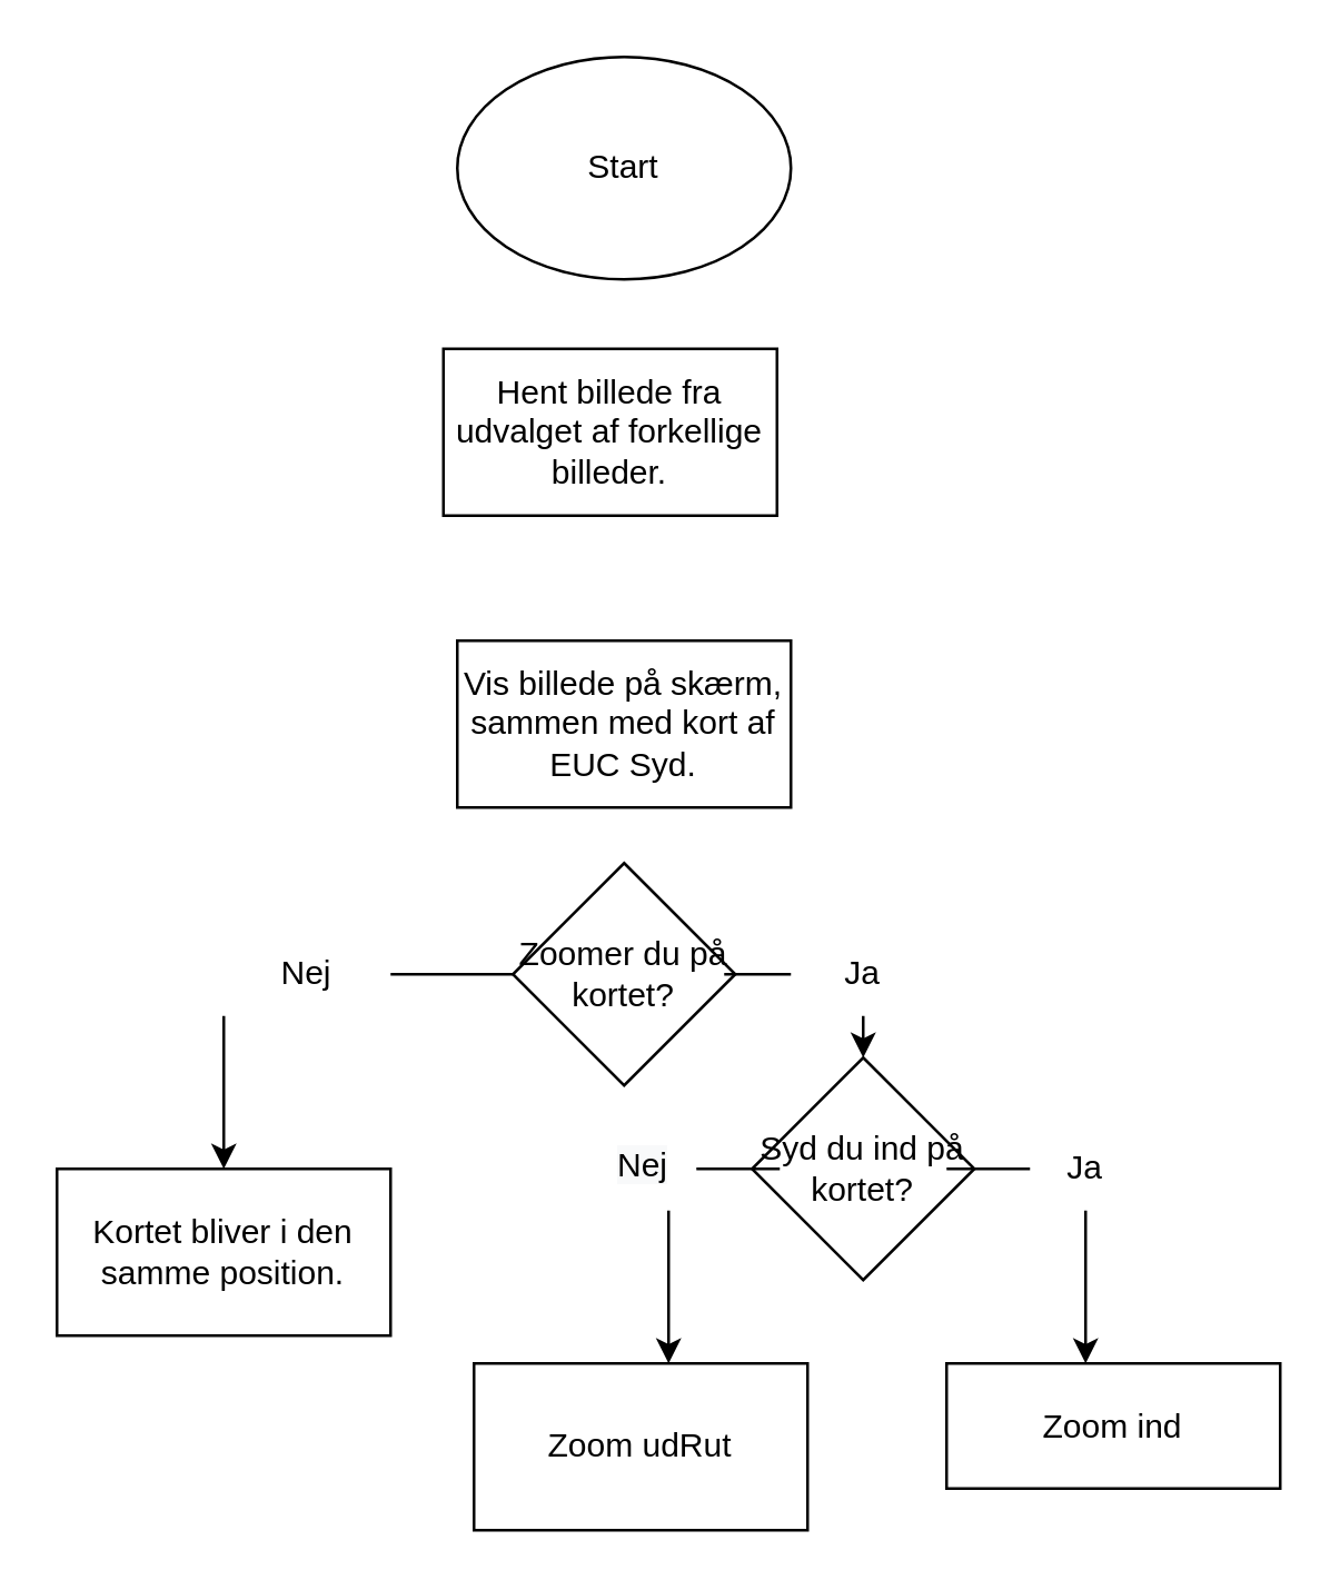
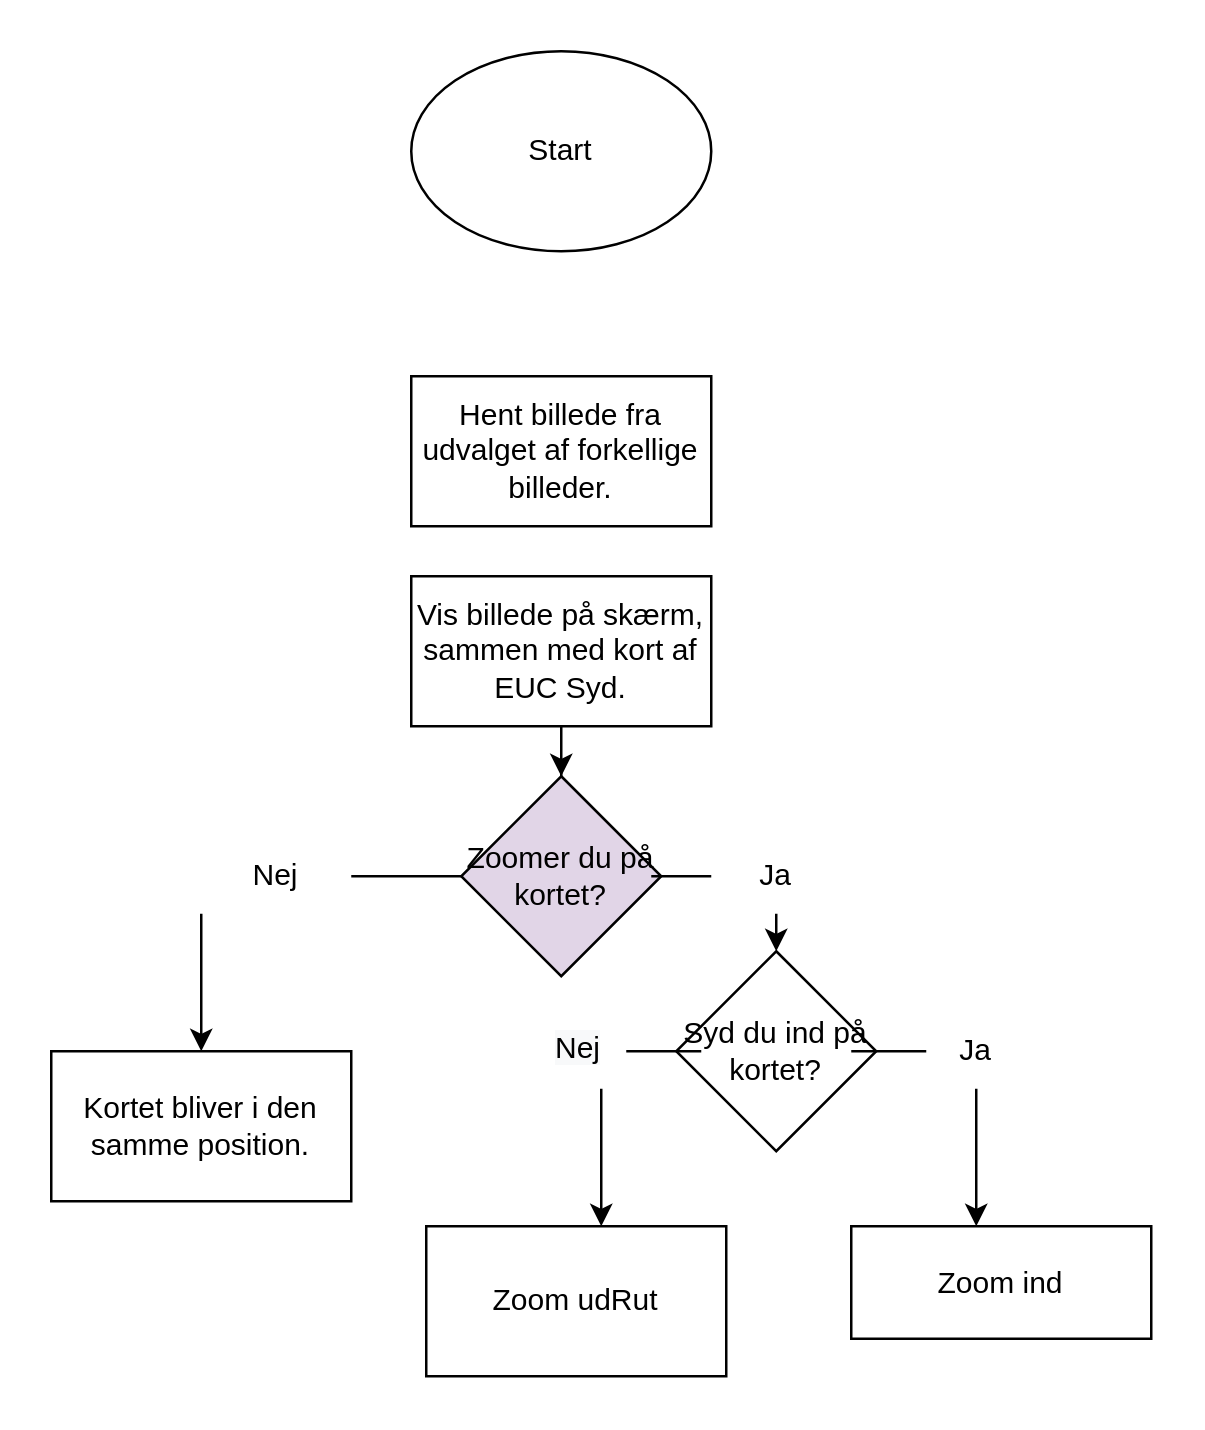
  <mxCell id="0" />
  <mxCell id="1" parent="0" />
  <mxCell id="2" value="Start" style="ellipse;whiteSpace=wrap;html=1;" vertex="1" parent="1"><mxGeometry x="164" y="20" width="120" height="80" as="geometry" /></mxCell>
- <mxCell id="3" value="Hent billede fra udvalget af forkellige billeder." style="whiteSpace=wrap;html=1;" vertex="1" parent="1"><mxGeometry x="159" y="125" width="120" height="60" as="geometry" /></mxCell>
+ <mxCell id="3" value="Hent billede fra udvalget af forkellige billeder." style="whiteSpace=wrap;html=1;" vertex="1" parent="1"><mxGeometry x="164" y="150" width="120" height="60" as="geometry" /></mxCell>
+ <mxCell id="4" value="" style="edgeStyle=orthogonalEdgeStyle;rounded=0;orthogonalLoop=1;jettySize=auto;html=1;" edge="1" parent="1" source="5" target="8"><mxGeometry relative="1" as="geometry" /></mxCell>
  <mxCell id="5" value="Vis billede på skærm, sammen med kort af EUC Syd." style="whiteSpace=wrap;html=1;" vertex="1" parent="1"><mxGeometry x="164" y="230" width="120" height="60" as="geometry" /></mxCell>
  <mxCell id="6" value="" style="edgeStyle=orthogonalEdgeStyle;rounded=0;orthogonalLoop=1;jettySize=auto;html=1;startArrow=none;" edge="1" parent="1" source="10" target="9"><mxGeometry relative="1" as="geometry"><Array as="points"><mxPoint x="80" y="380" /><mxPoint x="80" y="380" /></Array></mxGeometry></mxCell>
  <mxCell id="7" value="" style="edgeStyle=orthogonalEdgeStyle;rounded=0;orthogonalLoop=1;jettySize=auto;html=1;startArrow=none;" edge="1" parent="1" source="17" target="14"><mxGeometry relative="1" as="geometry"><Array as="points"><mxPoint x="340" y="350" /></Array></mxGeometry></mxCell>
- <mxCell id="8" value="Zoomer du på kortet?" style="rhombus;whiteSpace=wrap;html=1;" vertex="1" parent="1"><mxGeometry x="184" y="310" width="80" height="80" as="geometry" /></mxCell>
+ <mxCell id="8" value="Zoomer du på kortet?" style="rhombus;whiteSpace=wrap;html=1;fillColor=#e1d5e7;" vertex="1" parent="1"><mxGeometry x="184" y="310" width="80" height="80" as="geometry" /></mxCell>
  <mxCell id="9" value="Kortet bliver i den samme position." style="whiteSpace=wrap;html=1;" vertex="1" parent="1"><mxGeometry x="20" y="420" width="120" height="60" as="geometry" /></mxCell>
  <mxCell id="10" value="Nej" style="text;html=1;strokeColor=none;fillColor=none;align=center;verticalAlign=middle;whiteSpace=wrap;rounded=0;" vertex="1" parent="1"><mxGeometry x="80" y="335" width="60" height="30" as="geometry" /></mxCell>
  <mxCell id="11" value="" style="edgeStyle=orthogonalEdgeStyle;rounded=0;orthogonalLoop=1;jettySize=auto;html=1;endArrow=none;" edge="1" parent="1" source="8" target="10"><mxGeometry relative="1" as="geometry"><mxPoint x="184" y="350" as="sourcePoint" /><mxPoint x="80" y="420" as="targetPoint" /></mxGeometry></mxCell>
  <mxCell id="12" value="" style="edgeStyle=orthogonalEdgeStyle;rounded=0;orthogonalLoop=1;jettySize=auto;html=1;startArrow=none;" edge="1" parent="1" source="19" target="15"><mxGeometry relative="1" as="geometry"><Array as="points"><mxPoint x="400" y="420" /></Array></mxGeometry></mxCell>
  <mxCell id="13" value="" style="edgeStyle=orthogonalEdgeStyle;rounded=0;orthogonalLoop=1;jettySize=auto;html=1;startArrow=none;" edge="1" parent="1" source="21" target="16"><mxGeometry relative="1" as="geometry"><Array as="points"><mxPoint x="230" y="420" /></Array></mxGeometry></mxCell>
  <mxCell id="14" value="Syd du ind på kortet?" style="rhombus;whiteSpace=wrap;html=1;" vertex="1" parent="1"><mxGeometry x="270" y="380" width="80" height="80" as="geometry" /></mxCell>
  <mxCell id="15" value="Zoom ind" style="whiteSpace=wrap;html=1;" vertex="1" parent="1"><mxGeometry x="340" y="490" width="120" height="45" as="geometry" /></mxCell>
  <mxCell id="16" value="Zoom udRut" style="whiteSpace=wrap;html=1;" vertex="1" parent="1"><mxGeometry x="170" y="490" width="120" height="60" as="geometry" /></mxCell>
  <mxCell id="17" value="Ja" style="text;html=1;strokeColor=none;fillColor=none;align=center;verticalAlign=middle;whiteSpace=wrap;rounded=0;" vertex="1" parent="1"><mxGeometry x="280" y="335" width="60" height="30" as="geometry" /></mxCell>
  <mxCell id="18" value="" style="edgeStyle=orthogonalEdgeStyle;rounded=0;orthogonalLoop=1;jettySize=auto;html=1;endArrow=none;" edge="1" parent="1" source="8" target="17"><mxGeometry relative="1" as="geometry"><mxPoint x="264" y="350" as="sourcePoint" /><mxPoint x="340" y="365" as="targetPoint" /><Array as="points" /></mxGeometry></mxCell>
  <mxCell id="19" value="Ja" style="text;html=1;strokeColor=none;fillColor=none;align=center;verticalAlign=middle;whiteSpace=wrap;rounded=0;" vertex="1" parent="1"><mxGeometry x="360" y="405" width="60" height="30" as="geometry" /></mxCell>
  <mxCell id="20" value="" style="edgeStyle=orthogonalEdgeStyle;rounded=0;orthogonalLoop=1;jettySize=auto;html=1;endArrow=none;" edge="1" parent="1" source="14" target="19"><mxGeometry relative="1" as="geometry"><mxPoint x="350" y="420" as="sourcePoint" /><mxPoint x="400" y="490" as="targetPoint" /><Array as="points" /></mxGeometry></mxCell>
  <mxCell id="21" value="&lt;span style=&quot;color: rgb(0, 0, 0); font-family: helvetica; font-size: 12px; font-style: normal; font-weight: 400; letter-spacing: normal; text-align: center; text-indent: 0px; text-transform: none; word-spacing: 0px; background-color: rgb(248, 249, 250); display: inline; float: none;&quot;&gt;Nej&lt;/span&gt;" style="text;whiteSpace=wrap;html=1;" vertex="1" parent="1"><mxGeometry x="220" y="405" width="40" height="30" as="geometry" /></mxCell>
  <mxCell id="22" value="" style="edgeStyle=orthogonalEdgeStyle;rounded=0;orthogonalLoop=1;jettySize=auto;html=1;endArrow=none;" edge="1" parent="1" source="14" target="21"><mxGeometry relative="1" as="geometry"><mxPoint x="270" y="420" as="sourcePoint" /><mxPoint x="230" y="490" as="targetPoint" /><Array as="points" /></mxGeometry></mxCell>
